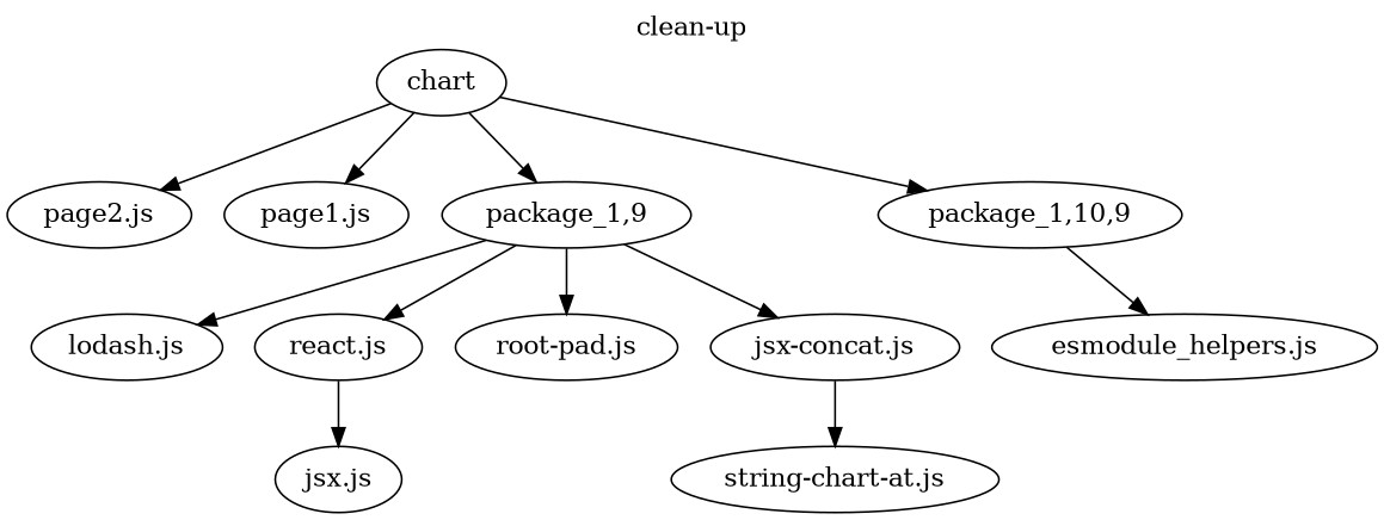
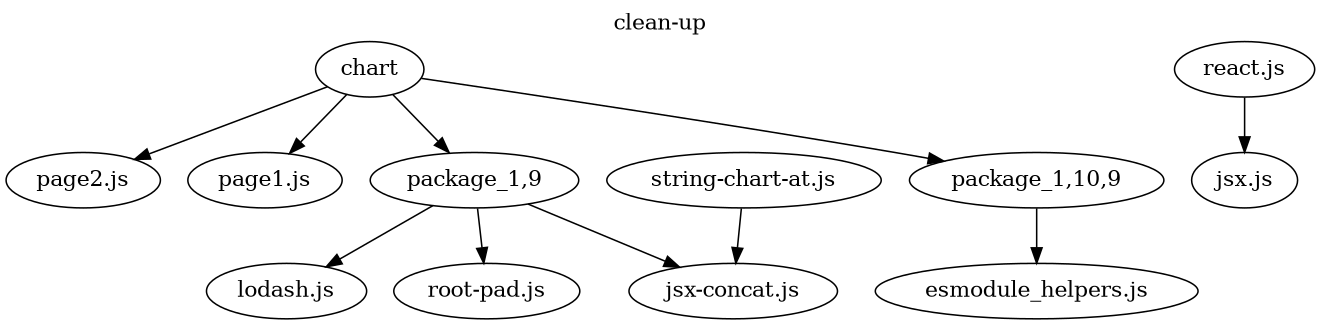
  digraph {
    label="clean-up"
    labelloc=t
    n1 [label=chart]
    "page2.js"
    "page1.js"
    "package_1,9"
    "package_1,10,9"
    "lodash.js"
    "react.js"
    n8 [label="root-pad.js"]
    n9 [label="jsx-concat.js"]
    "esmodule_helpers.js"
    "jsx.js"
    "string-chart-at.js"
    n1 -> "page2.js"
    n1 -> "page1.js"
    n1 -> "package_1,9"
    n1 -> "package_1,10,9"
    "package_1,9" -> "lodash.js"
-   "package_1,9" -> "react.js"
    "package_1,9" -> n8
    "package_1,9" -> n9
    "package_1,10,9" -> "esmodule_helpers.js"
    "react.js" -> "jsx.js"
-   n9 -> "string-chart-at.js"
+   "string-chart-at.js" -> n9
  }
